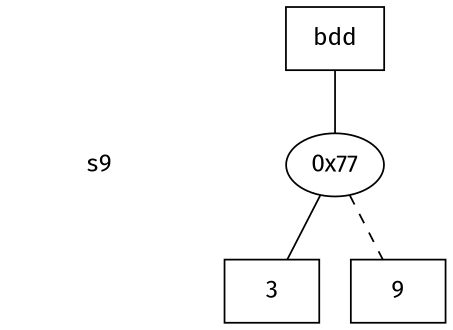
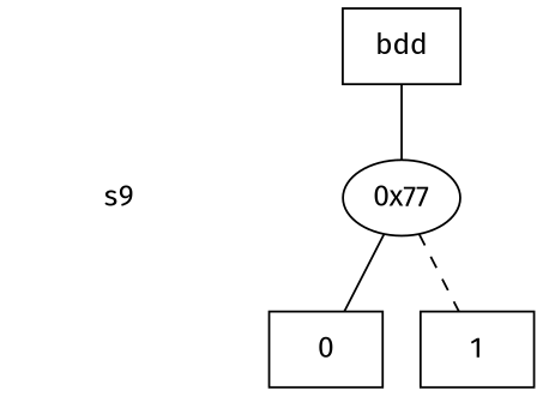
  digraph {
    fontname="Fira Sans"
    node [fontname="Fira Sans" shape=box]
    edge [dir=none fontname="Fira Sans"]
    "CONST NODES" [shape=plaintext style=invis]
    n2 [label=s9 shape=plaintext]
    "  bdd  "
    n4 [label="0x77" shape=""]
-   n5 [label=3]
-   n6 [label=9]
+   n5 [label=0]
+   n6 [label=1]
    subgraph sub_1 {
      "CONST NODES"
      n2
    }
    subgraph sub_2 {
      rank=same
      "  bdd  "
    }
    subgraph sub_3 {
      rank=same
      n2
      n4
    }
    subgraph sub_4 {
      rank=same
      "CONST NODES"
      subgraph sub_5 {
        rank=same
        n5
        n6
      }
    }
    n2 -> "CONST NODES" [style=invis]
    "  bdd  " -> n4 [style=solid]
    n4 -> n5
    n4 -> n6 [style=dashed]
  }
